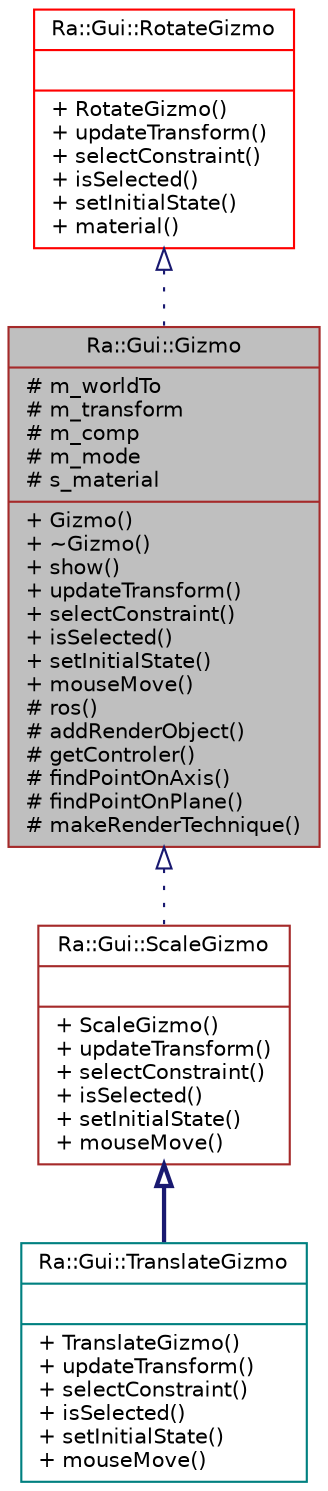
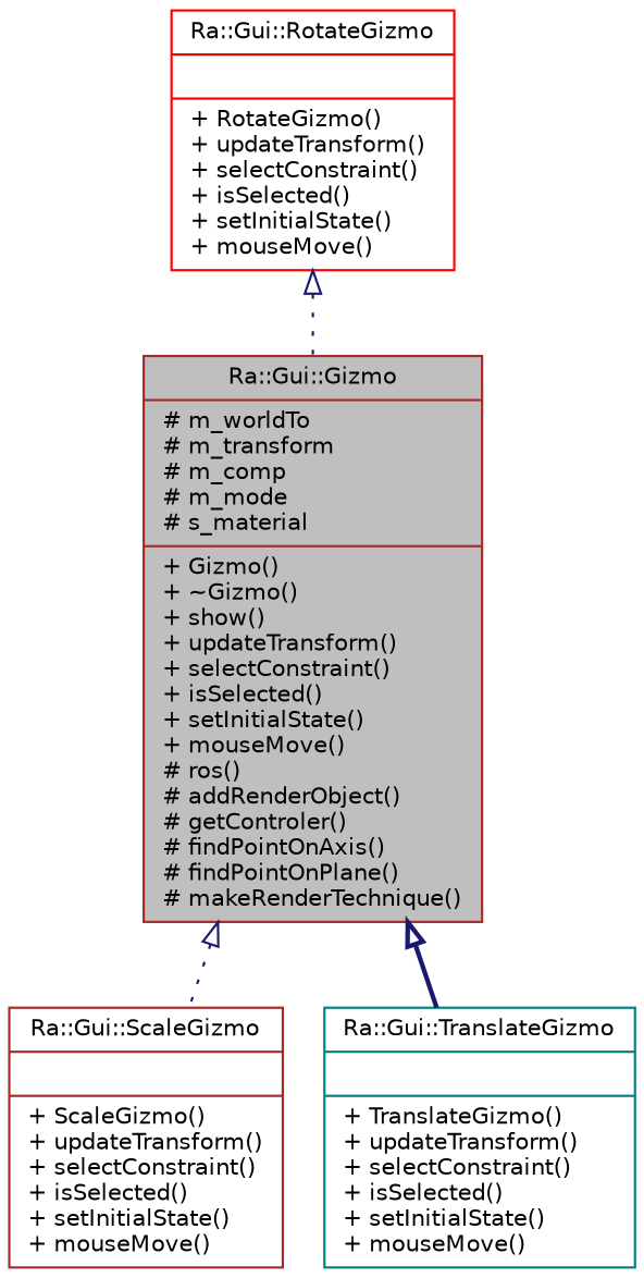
  digraph {
    node [color=brown fillcolor=white fontname=Helvetica fontsize=10 shape=record style=filled]
    edge [arrowtail=onormal color=midnightblue dir=back fontname=Helvetica fontsize=10 labelfontname=Helvetica labelfontsize=10 style=dotted]
    n1 [fillcolor=grey75 fontcolor=black height=0.2 label="{Ra::Gui::Gizmo\n|# m_worldTo\l# m_transform\l# m_comp\l# m_mode\l# s_material\l|+ Gizmo()\l+ ~Gizmo()\l+ show()\l+ updateTransform()\l+ selectConstraint()\l+ isSelected()\l+ setInitialState()\l+ mouseMove()\l# ros()\l# addRenderObject()\l# getControler()\l# findPointOnAxis()\l# findPointOnPlane()\l# makeRenderTechnique()\l}" width=0.4]
    n2 [height=0.2 label="{Ra::Gui::ScaleGizmo\n||+ ScaleGizmo()\l+ updateTransform()\l+ selectConstraint()\l+ isSelected()\l+ setInitialState()\l+ mouseMove()\l}" width=0.4]
    n3 [color=teal height=0.2 label="{Ra::Gui::TranslateGizmo\n||+ TranslateGizmo()\l+ updateTransform()\l+ selectConstraint()\l+ isSelected()\l+ setInitialState()\l+ mouseMove()\l}" width=0.4]
-   n4 [color=red height=0.2 label="{Ra::Gui::RotateGizmo\n||+ RotateGizmo()\l+ updateTransform()\l+ selectConstraint()\l+ isSelected()\l+ setInitialState()\l+ material()\l}" width=0.4]
+   n4 [color=red height=0.2 label="{Ra::Gui::RotateGizmo\n||+ RotateGizmo()\l+ updateTransform()\l+ selectConstraint()\l+ isSelected()\l+ setInitialState()\l+ mouseMove()\l}" width=0.4]
    n1 -> n2
-   n2 -> n3 [style=bold]
+   n1 -> n3 [style=bold]
    n4 -> n1
  }
